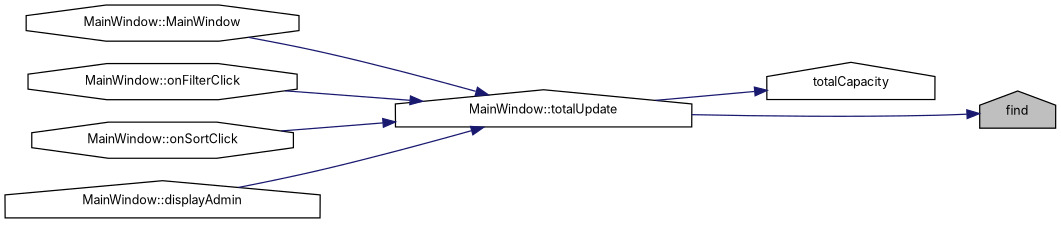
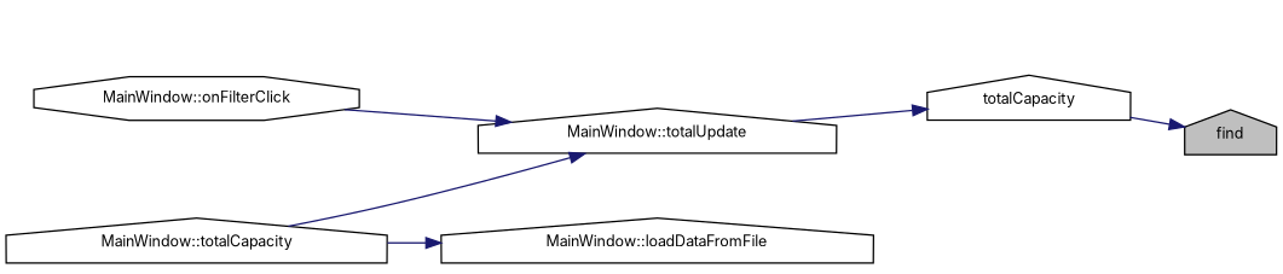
  digraph {
    fontname=Inter
    rankdir=RL
    node [color=black fillcolor=white fontname=Inter fontsize=10 shape=house style=filled]
    edge [color=midnightblue dir=back fontname=Inter fontsize=10 labelfontname=Helvetica labelfontsize=10 style=solid]
    n1 [fillcolor=grey75 fontcolor=black height=0.2 label=find width=0.4]
    n2 [height=0.2 label=totalCapacity width=0.4]
    n3 [height=0.2 label="MainWindow::totalUpdate" width=0.4]
-   n4 [height=0.2 label="MainWindow::MainWindow" shape=octagon width=0.4]
    n5 [height=0.2 label="MainWindow::onFilterClick" shape=octagon width=0.4]
-   n6 [height=0.2 label="MainWindow::onSortClick" shape=octagon width=0.4]
-   n7 [height=0.2 label="MainWindow::displayAdmin" width=0.4]
-   n1 -> n3
+   n7 [height=0.2 label="MainWindow::totalCapacity" width=0.4]
+   n8 [height=0.2 label="MainWindow::loadDataFromFile" width=0.4]
+   n1 -> n2
    n2 -> n3
-   n3 -> n4
    n3 -> n5
-   n3 -> n6
    n3 -> n7
+   n8 -> n7
  }
